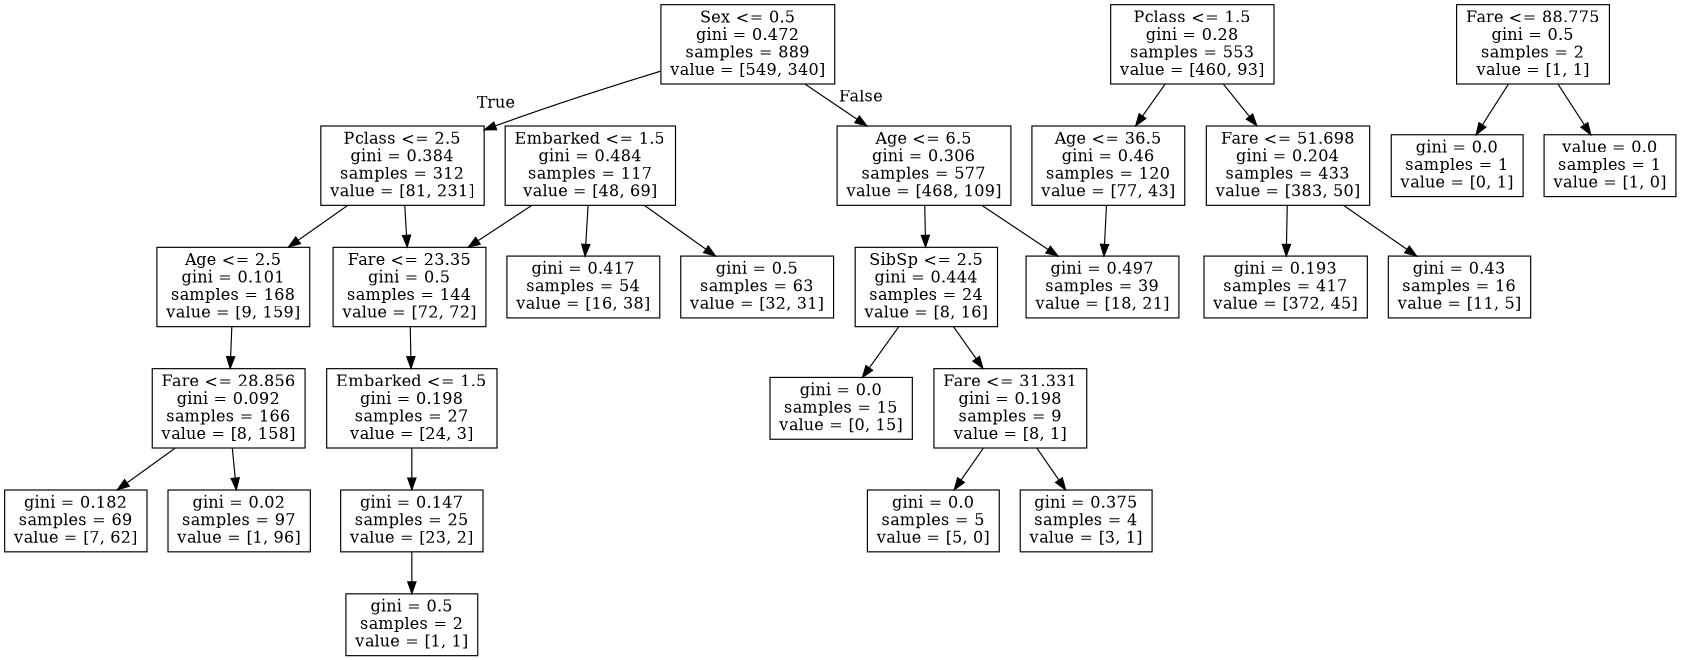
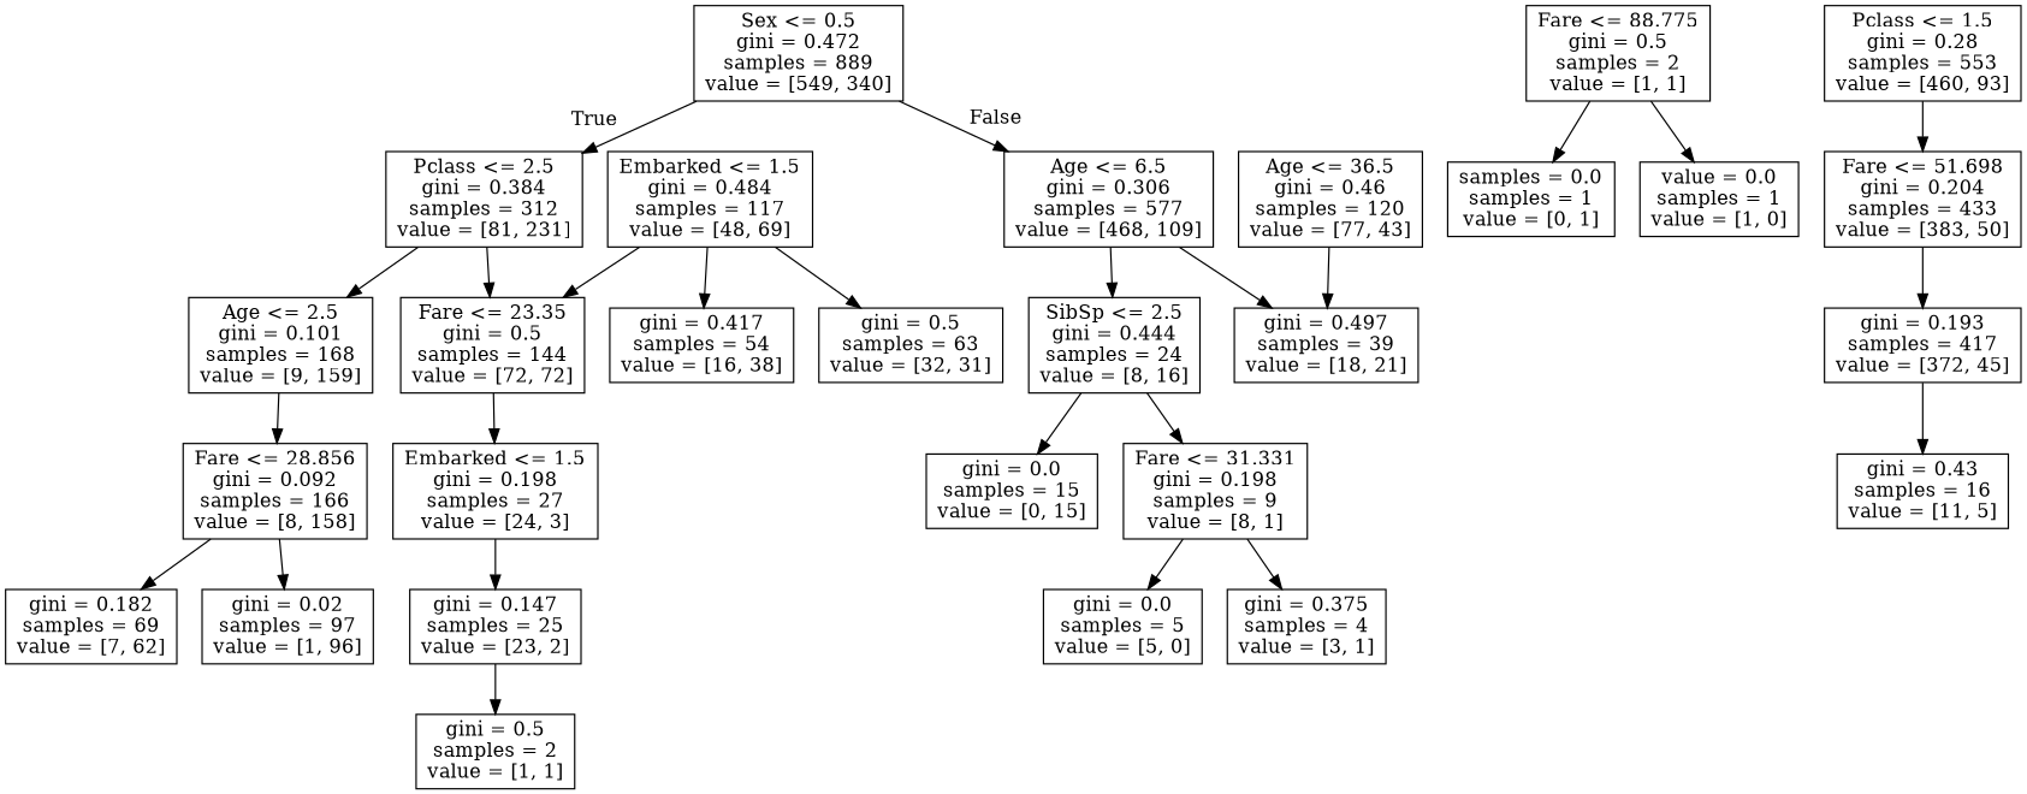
  digraph {
    node [shape=box]
    n1 [label="Sex <= 0.5\ngini = 0.472\nsamples = 889\nvalue = [549, 340]"]
    n2 [label="Pclass <= 2.5\ngini = 0.384\nsamples = 312\nvalue = [81, 231]"]
    n3 [label="Age <= 6.5\ngini = 0.306\nsamples = 577\nvalue = [468, 109]"]
    n4 [label="Age <= 2.5\ngini = 0.101\nsamples = 168\nvalue = [9, 159]"]
    n5 [label="Fare <= 23.35\ngini = 0.5\nsamples = 144\nvalue = [72, 72]"]
    n6 [label="SibSp <= 2.5\ngini = 0.444\nsamples = 24\nvalue = [8, 16]"]
    n7 [label="gini = 0.497\nsamples = 39\nvalue = [18, 21]"]
    n8 [label="Fare <= 28.856\ngini = 0.092\nsamples = 166\nvalue = [8, 158]"]
    n9 [label="Embarked <= 1.5\ngini = 0.198\nsamples = 27\nvalue = [24, 3]"]
    n10 [label="Fare <= 88.775\ngini = 0.5\nsamples = 2\nvalue = [1, 1]"]
-   n11 [label="gini = 0.0\nsamples = 1\nvalue = [0, 1]"]
+   n11 [label="samples = 0.0\nsamples = 1\nvalue = [0, 1]"]
    n12 [label="value = 0.0\nsamples = 1\nvalue = [1, 0]"]
    n13 [label="gini = 0.182\nsamples = 69\nvalue = [7, 62]"]
    n14 [label="gini = 0.02\nsamples = 97\nvalue = [1, 96]"]
    n15 [label="Embarked <= 1.5\ngini = 0.484\nsamples = 117\nvalue = [48, 69]"]
    n16 [label="gini = 0.417\nsamples = 54\nvalue = [16, 38]"]
    n17 [label="gini = 0.5\nsamples = 63\nvalue = [32, 31]"]
    n18 [label="gini = 0.147\nsamples = 25\nvalue = [23, 2]"]
    n19 [label="gini = 0.5\nsamples = 2\nvalue = [1, 1]"]
    n20 [label="gini = 0.0\nsamples = 15\nvalue = [0, 15]"]
    n21 [label="Fare <= 31.331\ngini = 0.198\nsamples = 9\nvalue = [8, 1]"]
    n22 [label="Pclass <= 1.5\ngini = 0.28\nsamples = 553\nvalue = [460, 93]"]
    n23 [label="Age <= 36.5\ngini = 0.46\nsamples = 120\nvalue = [77, 43]"]
    n24 [label="Fare <= 51.698\ngini = 0.204\nsamples = 433\nvalue = [383, 50]"]
    n25 [label="gini = 0.0\nsamples = 5\nvalue = [5, 0]"]
    n26 [label="gini = 0.375\nsamples = 4\nvalue = [3, 1]"]
    n27 [label="gini = 0.193\nsamples = 417\nvalue = [372, 45]"]
    n28 [label="gini = 0.43\nsamples = 16\nvalue = [11, 5]"]
    n1 -> n2 [headlabel=True labelangle=45 labeldistance=2.5]
    n1 -> n3 [headlabel=False labelangle=-45 labeldistance=2.5]
    n2 -> n4
    n2 -> n5
    n3 -> n6
    n3 -> n7
    n4 -> n8
    n5 -> n9
    n6 -> n20
    n6 -> n21
    n8 -> n13
    n8 -> n14
    n9 -> n18
    n10 -> n11
    n10 -> n12
    n15 -> n5
    n15 -> n16
    n15 -> n17
    n18 -> n19
    n21 -> n25
    n21 -> n26
-   n22 -> n23
    n22 -> n24
    n23 -> n7
    n24 -> n27
-   n24 -> n28
+   n27 -> n28
  }
